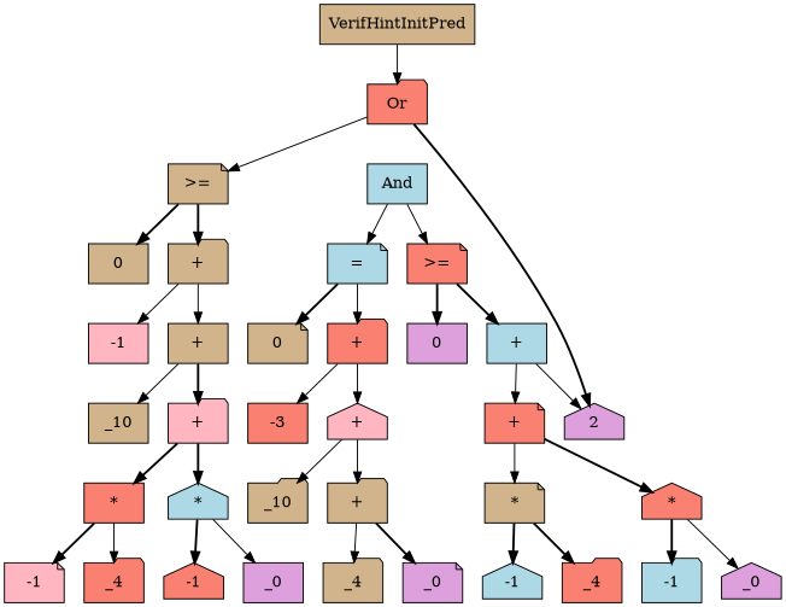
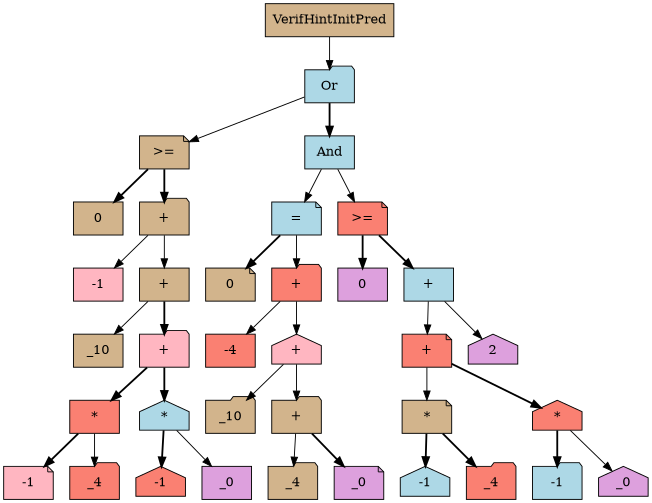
  digraph {
    node [fillcolor=tan shape=box style=filled]
    edge [style=solid]
    n1 [label=VerifHintInitPred]
-   n2 [fillcolor=salmon label=Or shape=folder]
+   n2 [fillcolor=lightblue label=Or shape=folder]
    n3 [label=">=" shape=note]
    n4 [fillcolor=lightblue label=And]
    n5 [label=0]
    n6 [label="+" shape=folder]
    n7 [fillcolor=lightblue label="=" shape=note]
    n8 [fillcolor=salmon label=">=" shape=note]
    n9 [fillcolor=lightpink label=-1]
    n10 [label="+"]
    n11 [label=_10]
    n12 [fillcolor=lightpink label="+" shape=folder]
    n13 [fillcolor=salmon label="*"]
    n14 [fillcolor=lightblue label="*" shape=house]
    n15 [fillcolor=lightpink label=-1 shape=note]
    n16 [fillcolor=salmon label=_4 shape=folder]
    n17 [fillcolor=salmon label=-1 shape=house]
    n18 [fillcolor=plum label=_0]
    n19 [label=0 shape=note]
    n20 [fillcolor=salmon label="+" shape=folder]
    n21 [fillcolor=plum label=0]
    n22 [fillcolor=lightblue label="+"]
-   n23 [fillcolor=salmon label=-3]
+   n23 [fillcolor=salmon label=-4]
    n24 [fillcolor=lightpink label="+" shape=house]
    n25 [label=_10 shape=folder]
    n26 [label="+" shape=folder]
    n27 [label=_4 shape=folder]
    n28 [fillcolor=plum label=_0 shape=note]
    n29 [fillcolor=plum label=2 shape=house]
    n30 [fillcolor=salmon label="+" shape=note]
    n31 [label="*" shape=note]
    n32 [fillcolor=salmon label="*" shape=house]
    n33 [fillcolor=lightblue label=-1 shape=house]
    n34 [fillcolor=salmon label=_4 shape=folder]
    n35 [fillcolor=lightblue label=-1 shape=folder]
    n36 [fillcolor=plum label=_0 shape=house]
    n1 -> n2
    n2 -> n3
-   n2 -> n29 [style=bold]
+   n2 -> n4 [style=bold]
    n3 -> n5 [style=bold]
    n3 -> n6 [style=bold]
    n4 -> n7
    n4 -> n8
    n6 -> n9
    n6 -> n10
    n7 -> n19 [style=bold]
    n7 -> n20
    n8 -> n21 [style=bold]
    n8 -> n22 [style=bold]
    n10 -> n11
    n10 -> n12 [style=bold]
    n12 -> n13 [style=bold]
    n12 -> n14 [style=bold]
    n13 -> n15 [style=bold]
    n13 -> n16
    n14 -> n17 [style=bold]
    n14 -> n18
    n20 -> n23
    n20 -> n24
    n22 -> n29
    n22 -> n30
    n24 -> n25
    n24 -> n26
    n26 -> n27
    n26 -> n28 [style=bold]
    n30 -> n31
    n30 -> n32 [style=bold]
    n31 -> n33 [style=bold]
    n31 -> n34 [style=bold]
    n32 -> n35 [style=bold]
    n32 -> n36
  }
